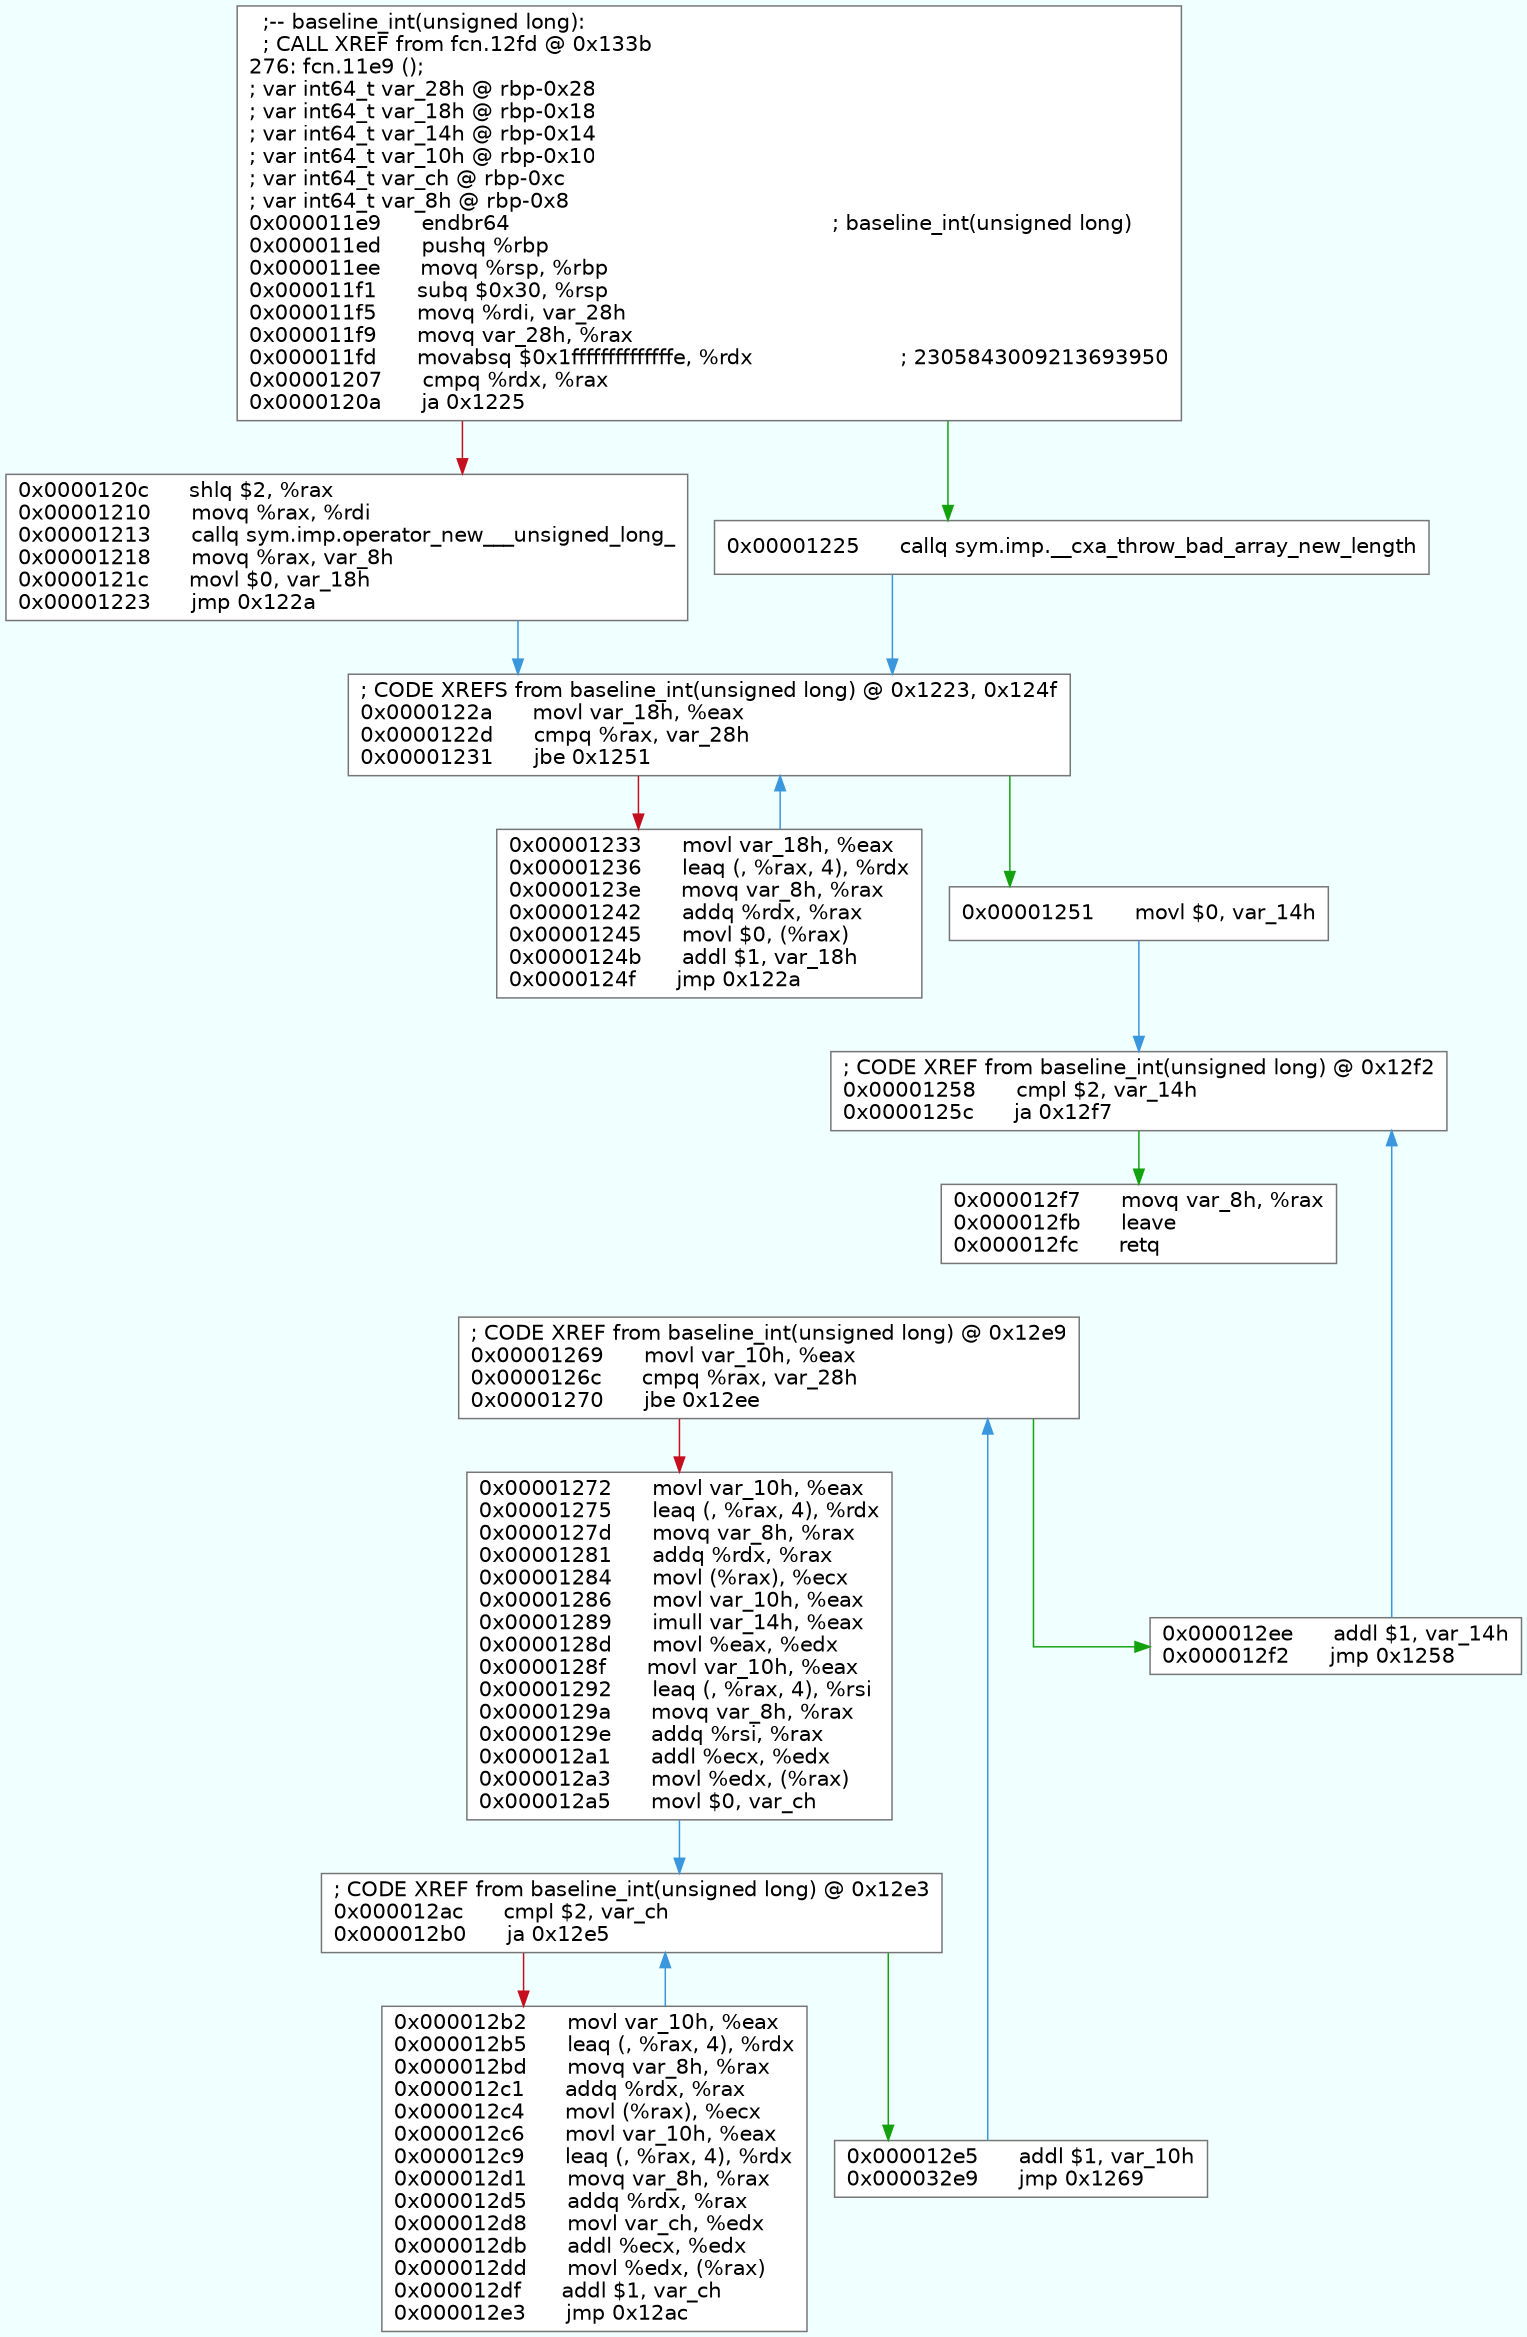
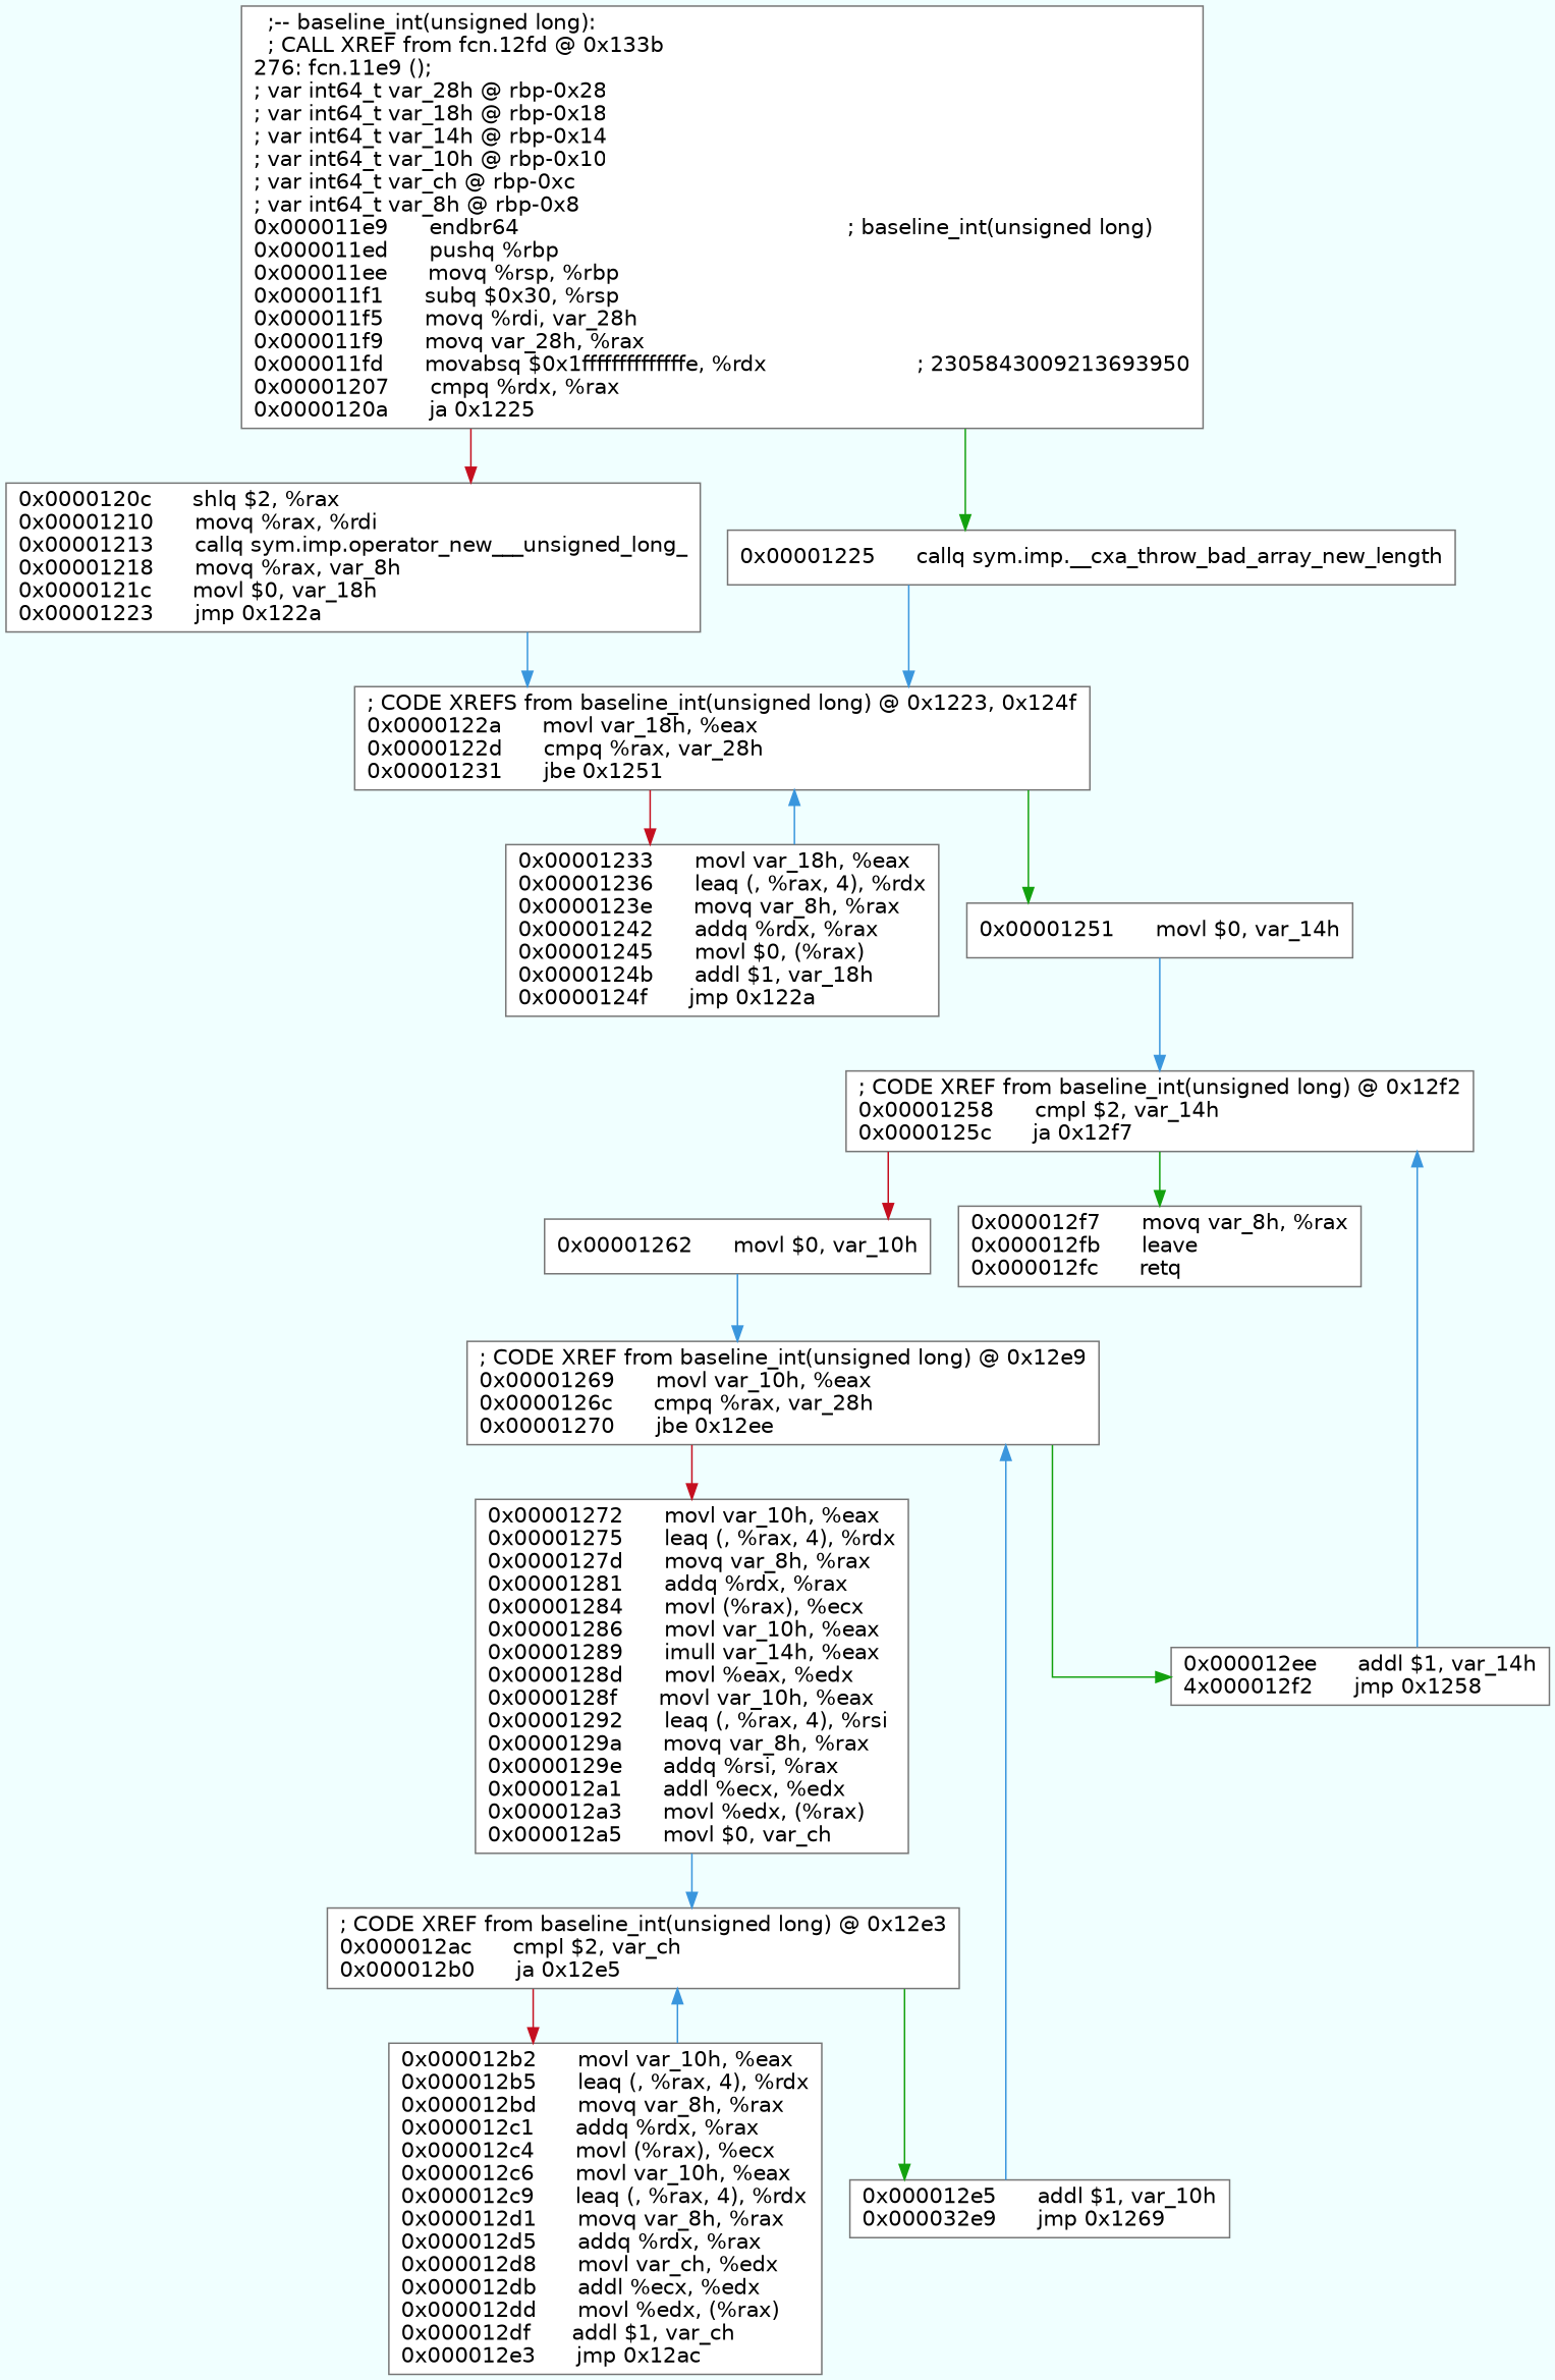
  digraph {
    bgcolor=azure
    fontname="DejaVu Sans"
    fontsize=8
    splines=ortho
    node [color="#767676" fillcolor=white fontname="DejaVu Sans" shape=box style=filled]
    edge [arrowhead=normal color="#3a96dd" fontname="DejaVu Sans"]
    n1 [label="  ;-- baseline_int(unsigned long):\l  ; CALL XREF from fcn.12fd @ 0x133b\l276: fcn.11e9 ();\l; var int64_t var_28h @ rbp-0x28\l; var int64_t var_18h @ rbp-0x18\l; var int64_t var_14h @ rbp-0x14\l; var int64_t var_10h @ rbp-0x10\l; var int64_t var_ch @ rbp-0xc\l; var int64_t var_8h @ rbp-0x8\l0x000011e9      endbr64                                                ; baseline_int(unsigned long)\l0x000011ed      pushq %rbp\l0x000011ee      movq %rsp, %rbp\l0x000011f1      subq $0x30, %rsp\l0x000011f5      movq %rdi, var_28h\l0x000011f9      movq var_28h, %rax\l0x000011fd      movabsq $0x1ffffffffffffffe, %rdx                      ; 2305843009213693950\l0x00001207      cmpq %rdx, %rax\l0x0000120a      ja 0x1225\l"]
    n2 [label="0x0000120c      shlq $2, %rax\l0x00001210      movq %rax, %rdi\l0x00001213      callq sym.imp.operator_new___unsigned_long_\l0x00001218      movq %rax, var_8h\l0x0000121c      movl $0, var_18h\l0x00001223      jmp 0x122a\l"]
    n3 [label="0x00001225      callq sym.imp.__cxa_throw_bad_array_new_length\l"]
    n4 [label="; CODE XREFS from baseline_int(unsigned long) @ 0x1223, 0x124f\l0x0000122a      movl var_18h, %eax\l0x0000122d      cmpq %rax, var_28h\l0x00001231      jbe 0x1251\l"]
    n5 [label="0x00001233      movl var_18h, %eax\l0x00001236      leaq (, %rax, 4), %rdx\l0x0000123e      movq var_8h, %rax\l0x00001242      addq %rdx, %rax\l0x00001245      movl $0, (%rax)\l0x0000124b      addl $1, var_18h\l0x0000124f      jmp 0x122a\l"]
    n6 [label="0x00001251      movl $0, var_14h\l"]
    n7 [label="; CODE XREF from baseline_int(unsigned long) @ 0x12f2\l0x00001258      cmpl $2, var_14h\l0x0000125c      ja 0x12f7\l"]
+   n8 [label="0x00001262      movl $0, var_10h\l"]
    n9 [label="0x000012f7      movq var_8h, %rax\l0x000012fb      leave\l0x000012fc      retq\l"]
    n10 [label="; CODE XREF from baseline_int(unsigned long) @ 0x12e9\l0x00001269      movl var_10h, %eax\l0x0000126c      cmpq %rax, var_28h\l0x00001270      jbe 0x12ee\l"]
    n11 [label="0x00001272      movl var_10h, %eax\l0x00001275      leaq (, %rax, 4), %rdx\l0x0000127d      movq var_8h, %rax\l0x00001281      addq %rdx, %rax\l0x00001284      movl (%rax), %ecx\l0x00001286      movl var_10h, %eax\l0x00001289      imull var_14h, %eax\l0x0000128d      movl %eax, %edx\l0x0000128f      movl var_10h, %eax\l0x00001292      leaq (, %rax, 4), %rsi\l0x0000129a      movq var_8h, %rax\l0x0000129e      addq %rsi, %rax\l0x000012a1      addl %ecx, %edx\l0x000012a3      movl %edx, (%rax)\l0x000012a5      movl $0, var_ch\l"]
-   n12 [label="0x000012ee      addl $1, var_14h\l0x000012f2      jmp 0x1258\l"]
+   n12 [label="0x000012ee      addl $1, var_14h\l4x000012f2      jmp 0x1258\l"]
    n13 [label="; CODE XREF from baseline_int(unsigned long) @ 0x12e3\l0x000012ac      cmpl $2, var_ch\l0x000012b0      ja 0x12e5\l"]
    n14 [label="0x000012b2      movl var_10h, %eax\l0x000012b5      leaq (, %rax, 4), %rdx\l0x000012bd      movq var_8h, %rax\l0x000012c1      addq %rdx, %rax\l0x000012c4      movl (%rax), %ecx\l0x000012c6      movl var_10h, %eax\l0x000012c9      leaq (, %rax, 4), %rdx\l0x000012d1      movq var_8h, %rax\l0x000012d5      addq %rdx, %rax\l0x000012d8      movl var_ch, %edx\l0x000012db      addl %ecx, %edx\l0x000012dd      movl %edx, (%rax)\l0x000012df      addl $1, var_ch\l0x000012e3      jmp 0x12ac\l"]
    n15 [label="0x000012e5      addl $1, var_10h\l0x000032e9      jmp 0x1269\l"]
    n1 -> n2 [color="#c50f1f"]
    n1 -> n3 [color="#13a10e"]
    n2 -> n4
    n3 -> n4
    n4 -> n5 [color="#c50f1f"]
    n4 -> n6 [color="#13a10e"]
    n5 -> n4
    n6 -> n7
+   n7 -> n8 [color="#c50f1f"]
    n7 -> n9 [color="#13a10e"]
+   n8 -> n10
    n10 -> n11 [color="#c50f1f"]
    n10 -> n12 [color="#13a10e"]
    n11 -> n13
    n12 -> n7
    n13 -> n14 [color="#c50f1f"]
    n13 -> n15 [color="#13a10e"]
    n14 -> n13
    n15 -> n10
  }
